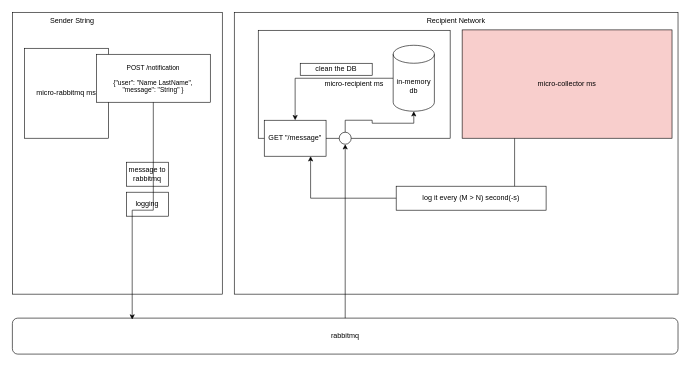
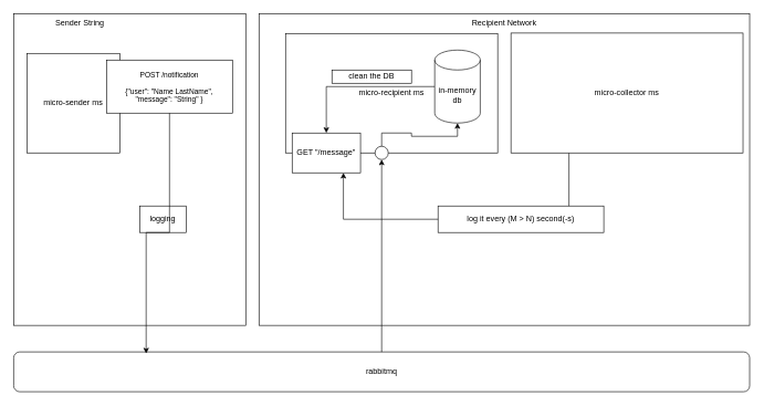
  <mxCell id="0" />
  <mxCell id="1" parent="0" />
  <mxCell id="2" value="" style="group" vertex="1" connectable="0" parent="1"><mxGeometry x="20" y="20" width="1110" height="470" as="geometry" /></mxCell>
  <mxCell id="3" value="" style="rounded=0;whiteSpace=wrap;html=1;" vertex="1" parent="2"><mxGeometry width="350" height="470" as="geometry" /></mxCell>
  <mxCell id="4" value="Sender String" style="text;html=1;align=center;verticalAlign=middle;whiteSpace=wrap;rounded=0;" vertex="1" parent="2"><mxGeometry width="200" height="30" as="geometry" /></mxCell>
- <mxCell id="5" value="micro-rabbitmq ms" style="rounded=0;whiteSpace=wrap;html=1;" vertex="1" parent="2"><mxGeometry x="20" y="60" width="140" height="150" as="geometry" /></mxCell>
+ <mxCell id="5" value="micro-sender ms" style="rounded=0;whiteSpace=wrap;html=1;" vertex="1" parent="2"><mxGeometry x="20" y="60" width="140" height="150" as="geometry" /></mxCell>
  <mxCell id="6" value="&lt;font style=&quot;font-size: 11px;&quot;&gt;POST /notification&lt;/font&gt;&lt;div style=&quot;line-height: 110%; font-size: 11px;&quot;&gt;&lt;font style=&quot;font-size: 11px;&quot;&gt;&lt;br&gt;{&quot;user&quot;: &quot;Name LastName&quot;,&lt;br&gt;&quot;message&quot;: &quot;String&quot; }&lt;/font&gt;&lt;br&gt;&lt;/div&gt;" style="rounded=0;whiteSpace=wrap;html=1;" vertex="1" parent="2"><mxGeometry x="140" y="70" width="190" height="80" as="geometry" /></mxCell>
  <mxCell id="7" value="" style="group" vertex="1" connectable="0" parent="2"><mxGeometry x="370" width="740" height="470" as="geometry" /></mxCell>
  <mxCell id="8" value="" style="rounded=0;whiteSpace=wrap;html=1;" vertex="1" parent="7"><mxGeometry width="740" height="470" as="geometry" /></mxCell>
  <mxCell id="9" value="Recipient Network" style="text;html=1;align=center;verticalAlign=middle;whiteSpace=wrap;rounded=0;" vertex="1" parent="7"><mxGeometry width="740" height="29.362" as="geometry" /></mxCell>
  <mxCell id="10" value="micro-recipient ms" style="rounded=0;whiteSpace=wrap;html=1;" vertex="1" parent="7"><mxGeometry x="40" y="30" width="320" height="180" as="geometry" /></mxCell>
  <mxCell id="11" style="edgeStyle=orthogonalEdgeStyle;rounded=0;orthogonalLoop=1;jettySize=auto;html=1;exitX=0.25;exitY=1;exitDx=0;exitDy=0;entryX=0.75;entryY=1;entryDx=0;entryDy=0;" edge="1" parent="7" source="12" target="17"><mxGeometry relative="1" as="geometry"><Array as="points"><mxPoint x="467" y="310" /><mxPoint x="127" y="310" /></Array></mxGeometry></mxCell>
- <mxCell id="12" value="micro-collector ms" style="rounded=0;whiteSpace=wrap;html=1;fillColor=#f8cecc;" vertex="1" parent="7"><mxGeometry x="380" y="29.36" width="350" height="180.64" as="geometry" /></mxCell>
+ <mxCell id="12" value="micro-collector ms" style="rounded=0;whiteSpace=wrap;html=1;" vertex="1" parent="7"><mxGeometry x="380" y="29.36" width="350" height="180.64" as="geometry" /></mxCell>
  <mxCell id="13" style="edgeStyle=orthogonalEdgeStyle;rounded=0;orthogonalLoop=1;jettySize=auto;html=1;exitX=0;exitY=0.5;exitDx=0;exitDy=0;exitPerimeter=0;entryX=0.5;entryY=0;entryDx=0;entryDy=0;" edge="1" parent="7" source="14" target="17"><mxGeometry relative="1" as="geometry" /></mxCell>
  <mxCell id="14" value="in-memory db" style="shape=cylinder3;whiteSpace=wrap;html=1;boundedLbl=1;backgroundOutline=1;size=15;" vertex="1" parent="7"><mxGeometry x="265" y="55" width="68.72" height="110" as="geometry" /></mxCell>
  <mxCell id="15" value="" style="ellipse;whiteSpace=wrap;html=1;aspect=fixed;" vertex="1" parent="7"><mxGeometry x="175" y="200" width="20" height="20" as="geometry" /></mxCell>
  <mxCell id="16" style="edgeStyle=orthogonalEdgeStyle;rounded=0;orthogonalLoop=1;jettySize=auto;html=1;exitX=0.5;exitY=0;exitDx=0;exitDy=0;entryX=0.5;entryY=1;entryDx=0;entryDy=0;entryPerimeter=0;" edge="1" parent="7" source="15" target="14"><mxGeometry relative="1" as="geometry" /></mxCell>
  <mxCell id="17" value="GET &quot;/message&quot;" style="rounded=0;whiteSpace=wrap;html=1;" vertex="1" parent="7"><mxGeometry x="50" y="180" width="103.08" height="60" as="geometry" /></mxCell>
  <mxCell id="18" value="clean the DB" style="rounded=0;whiteSpace=wrap;html=1;" vertex="1" parent="7"><mxGeometry x="110" y="85" width="120" height="20" as="geometry" /></mxCell>
  <mxCell id="19" value="log it every (M &amp;gt; N) second(-s)" style="rounded=0;whiteSpace=wrap;html=1;" vertex="1" parent="7"><mxGeometry x="270" y="290" width="250" height="40" as="geometry" /></mxCell>
- <mxCell id="20" value="logging" style="rounded=0;whiteSpace=wrap;html=1;" vertex="1" parent="2"><mxGeometry x="190" y="300" width="70" height="40" as="geometry" /></mxCell>
- <mxCell id="21" value="message to rabbitmq" style="rounded=0;whiteSpace=wrap;html=1;" vertex="1" parent="2"><mxGeometry x="190" y="250" width="70" height="40" as="geometry" /></mxCell>
+ <mxCell id="20" value="logging" style="rounded=0;whiteSpace=wrap;html=1;" vertex="1" parent="2"><mxGeometry x="190" y="290" width="70" height="40" as="geometry" /></mxCell>
  <mxCell id="22" value="rabbitmq" style="whiteSpace=wrap;html=1;rounded=1;" vertex="1" parent="1"><mxGeometry x="20" y="530" width="1110" height="60" as="geometry" /></mxCell>
  <mxCell id="23" style="edgeStyle=orthogonalEdgeStyle;rounded=0;orthogonalLoop=1;jettySize=auto;html=1;exitX=0.5;exitY=1;exitDx=0;exitDy=0;entryX=0.18;entryY=0.039;entryDx=0;entryDy=0;entryPerimeter=0;" edge="1" parent="1" source="6" target="22"><mxGeometry relative="1" as="geometry" /></mxCell>
  <mxCell id="24" style="edgeStyle=orthogonalEdgeStyle;rounded=0;orthogonalLoop=1;jettySize=auto;html=1;exitX=0.5;exitY=0;exitDx=0;exitDy=0;entryX=0.5;entryY=1;entryDx=0;entryDy=0;" edge="1" parent="1" source="22" target="15"><mxGeometry relative="1" as="geometry" /></mxCell>
